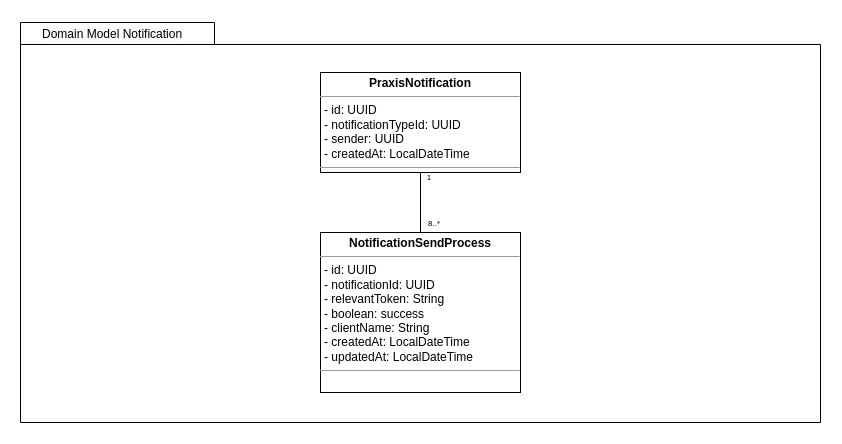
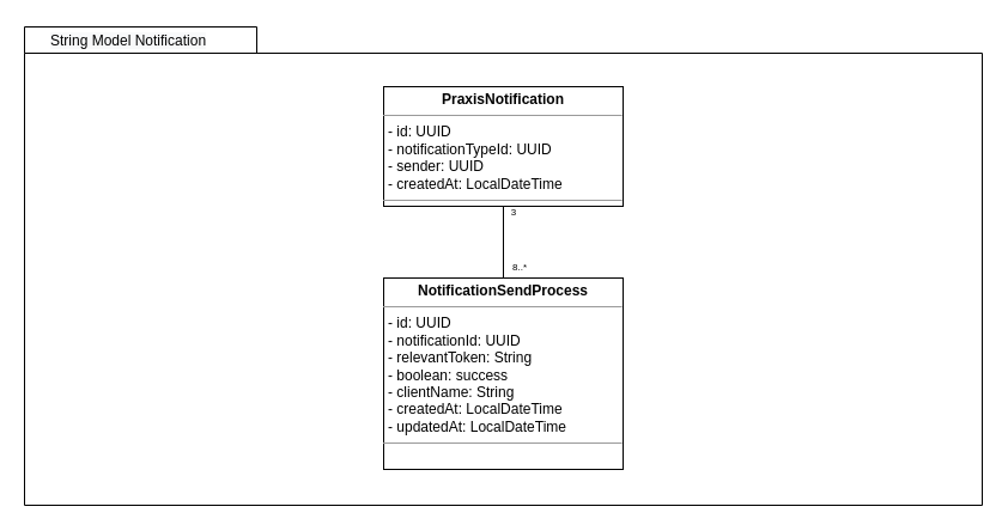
  <mxCell id="0" />
  <mxCell id="1" parent="0" />
  <mxCell id="2" value="" style="shape=folder;fontStyle=1;spacingTop=10;tabWidth=194;tabHeight=22;tabPosition=left;html=1;rounded=0;shadow=0;comic=0;labelBackgroundColor=none;strokeWidth=1;fillColor=none;fontFamily=Verdana;fontSize=10;align=center;" vertex="1" parent="1"><mxGeometry x="20" y="22" width="800" height="400" as="geometry" /></mxCell>
  <mxCell id="3" value="&lt;p style=&quot;margin: 0px ; margin-top: 4px ; text-align: center&quot;&gt;&lt;b&gt;PraxisNotification&lt;/b&gt;&lt;br&gt;&lt;/p&gt;&lt;hr size=&quot;1&quot;&gt;&lt;p style=&quot;margin: 0px ; margin-left: 4px&quot;&gt;- id: UUID&lt;/p&gt;&lt;p style=&quot;margin: 0px ; margin-left: 4px&quot;&gt;&lt;span&gt;- notificationTypeId: UUID&lt;/span&gt;&lt;br&gt;&lt;/p&gt;&lt;p style=&quot;margin: 0px ; margin-left: 4px&quot;&gt;- sender: UUID&lt;/p&gt;&lt;p style=&quot;margin: 0px ; margin-left: 4px&quot;&gt;- createdAt: LocalDateTime&lt;/p&gt;&lt;hr size=&quot;1&quot;&gt;&lt;p style=&quot;margin: 0px ; margin-left: 4px&quot;&gt;&lt;br&gt;&lt;/p&gt;" style="verticalAlign=top;align=left;overflow=fill;fontSize=12;fontFamily=Helvetica;html=1;rounded=0;shadow=0;comic=0;labelBackgroundColor=none;strokeWidth=1" vertex="1" parent="1"><mxGeometry x="320" y="72" width="200" height="100" as="geometry" /></mxCell>
  <mxCell id="4" value="&lt;p style=&quot;margin: 0px ; margin-top: 4px ; text-align: center&quot;&gt;&lt;b&gt;NotificationSendProcess&lt;/b&gt;&lt;br&gt;&lt;/p&gt;&lt;hr size=&quot;1&quot;&gt;&lt;p style=&quot;margin: 0px ; margin-left: 4px&quot;&gt;- id: UUID&lt;/p&gt;&lt;p style=&quot;margin: 0px ; margin-left: 4px&quot;&gt;&lt;span&gt;- notificationId: UUID&lt;/span&gt;&lt;br&gt;&lt;/p&gt;&lt;p style=&quot;margin: 0px ; margin-left: 4px&quot;&gt;&lt;span&gt;- relevantToken: String&lt;/span&gt;&lt;/p&gt;&lt;p style=&quot;margin: 0px ; margin-left: 4px&quot;&gt;- boolean: success&lt;/p&gt;&lt;p style=&quot;margin: 0px ; margin-left: 4px&quot;&gt;- clientName: String&lt;/p&gt;&lt;p style=&quot;margin: 0px ; margin-left: 4px&quot;&gt;- createdAt: LocalDateTime&lt;br&gt;&lt;/p&gt;&lt;p style=&quot;margin: 0px ; margin-left: 4px&quot;&gt;- updatedAt: LocalDateTime&lt;/p&gt;&lt;hr size=&quot;1&quot;&gt;&lt;p style=&quot;margin: 0px ; margin-left: 4px&quot;&gt;&lt;br&gt;&lt;/p&gt;" style="verticalAlign=top;align=left;overflow=fill;fontSize=12;fontFamily=Helvetica;html=1;rounded=0;shadow=0;comic=0;labelBackgroundColor=none;strokeWidth=1" vertex="1" parent="1"><mxGeometry x="320" y="232" width="200" height="160" as="geometry" /></mxCell>
  <mxCell id="5" value="" style="endArrow=none;html=1;entryX=0.5;entryY=1;entryDx=0;entryDy=0;exitX=0.5;exitY=0;exitDx=0;exitDy=0;" edge="1" parent="1" source="4" target="3"><mxGeometry width="50" height="50" relative="1" as="geometry"><mxPoint x="440" y="462" as="sourcePoint" /><mxPoint x="490" y="412" as="targetPoint" /></mxGeometry></mxCell>
- <mxCell id="6" value="&lt;font style=&quot;font-size: 8px&quot;&gt;1&lt;/font&gt;" style="text;html=1;strokeColor=none;fillColor=none;align=center;verticalAlign=middle;whiteSpace=wrap;rounded=0;" vertex="1" parent="1"><mxGeometry x="409" y="166" width="40" height="20" as="geometry" /></mxCell>
+ <mxCell id="6" value="&lt;font style=&quot;font-size: 8px&quot;&gt;3&lt;/font&gt;" style="text;html=1;strokeColor=none;fillColor=none;align=center;verticalAlign=middle;whiteSpace=wrap;rounded=0;" vertex="1" parent="1"><mxGeometry x="409" y="166" width="40" height="20" as="geometry" /></mxCell>
  <mxCell id="7" value="&lt;font style=&quot;font-size: 8px&quot;&gt;8..*&lt;/font&gt;" style="text;html=1;strokeColor=none;fillColor=none;align=center;verticalAlign=middle;whiteSpace=wrap;rounded=0;" vertex="1" parent="1"><mxGeometry x="414" y="212" width="40" height="20" as="geometry" /></mxCell>
- <mxCell id="8" value="&lt;span style=&quot;color: rgb(0 , 0 , 0) ; font-family: &amp;#34;helvetica&amp;#34; ; font-size: 12px ; font-style: normal ; font-weight: 400 ; letter-spacing: normal ; text-align: center ; text-indent: 0px ; text-transform: none ; word-spacing: 0px ; background-color: rgb(248 , 249 , 250) ; display: inline ; float: none&quot;&gt;Domain Model Notification&lt;/span&gt;" style="text;whiteSpace=wrap;html=1;" vertex="1" parent="1"><mxGeometry x="40" y="20" width="180" height="20" as="geometry" /></mxCell>
+ <mxCell id="8" value="&lt;span style=&quot;color: rgb(0 , 0 , 0) ; font-family: &amp;#34;helvetica&amp;#34; ; font-size: 12px ; font-style: normal ; font-weight: 400 ; letter-spacing: normal ; text-align: center ; text-indent: 0px ; text-transform: none ; word-spacing: 0px ; background-color: rgb(248 , 249 , 250) ; display: inline ; float: none&quot;&gt;String Model Notification&lt;/span&gt;" style="text;whiteSpace=wrap;html=1;" vertex="1" parent="1"><mxGeometry x="40" y="20" width="180" height="20" as="geometry" /></mxCell>
